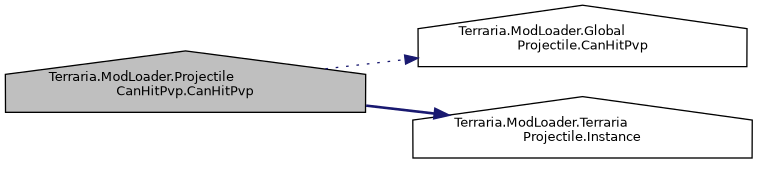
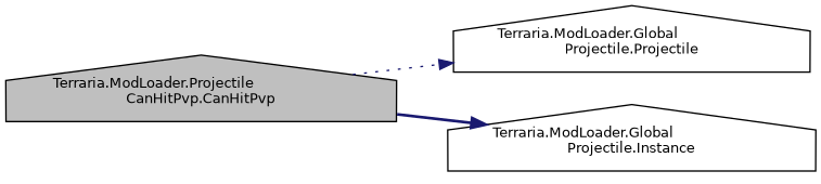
  digraph {
    rankdir=LR
    node [color=black fillcolor=white fontname=Helvetica fontsize=10 shape=house style=filled]
    edge [color=midnightblue fontname=Helvetica fontsize=10 labelfontname=Helvetica labelfontsize=10]
    n1 [fillcolor=grey75 fontcolor=black height=0.2 label="Terraria.ModLoader.Projectile\lCanHitPvp.CanHitPvp" width=0.4]
-   n2 [height=0.2 label="Terraria.ModLoader.Global\lProjectile.CanHitPvp" width=0.4]
-   n3 [height=0.2 label="Terraria.ModLoader.Terraria\lProjectile.Instance" width=0.4]
+   n2 [height=0.2 label="Terraria.ModLoader.Global\lProjectile.Projectile" width=0.4]
+   n3 [height=0.2 label="Terraria.ModLoader.Global\lProjectile.Instance" width=0.4]
    n1 -> n2 [style=dotted]
    n1 -> n3 [style=bold]
  }
